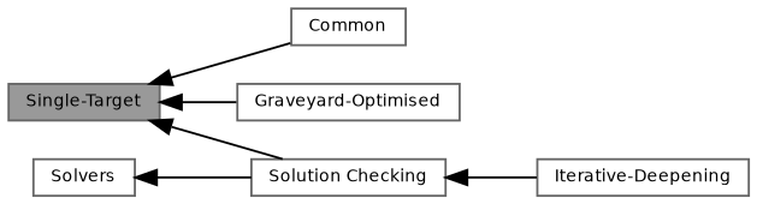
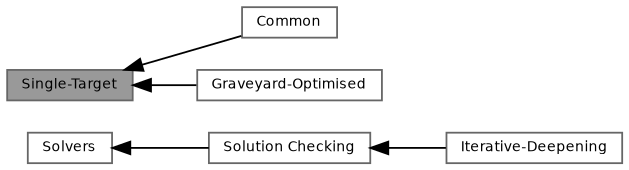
  digraph {
    rankdir=LR
    node [color=grey40 fillcolor=white fontname=Helvetica fontsize=8 shape=box style=filled]
    edge [dir=back fontname=Helvetica fontsize=8 labelfontname=Helvetica labelfontsize=8 shape=plaintext style=solid]
    n1 [color=gray40 fillcolor=grey60 fontcolor=black height=0.2 label="Single-Target" width=0.4]
    n2 [height=0.2 label=Common width=0.4]
    n3 [height=0.2 label="Graveyard-Optimised" width=0.4]
    n4 [height=0.2 label="Solution Checking" width=0.4]
    n5 [height=0.2 label="Iterative-Deepening" width=0.4]
    n6 [height=0.2 label=Solvers width=0.4]
    n1 -> n2
    n1 -> n3
-   n1 -> n4
    n4 -> n5
    n6 -> n4
  }
